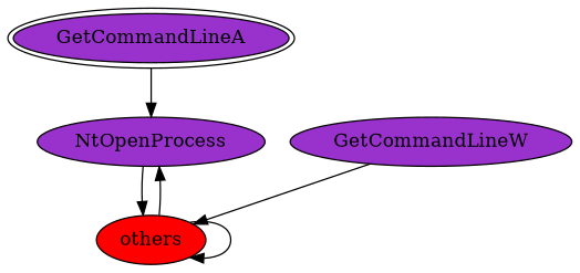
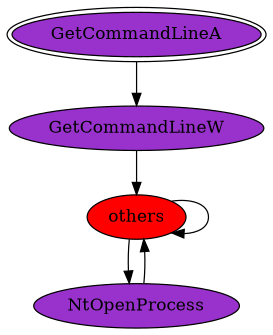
  digraph {
    node [fillcolor=darkorchid style=filled]
    n1 [label=GetCommandLineA peripheries=2]
    n2 [label=GetCommandLineW]
    n3 [fillcolor=red label=others]
    n4 [label=NtOpenProcess]
-   n1 -> n4
+   n1 -> n2
    n2 -> n3
    n3 -> n3
    n3 -> n4
    n4 -> n3
  }
